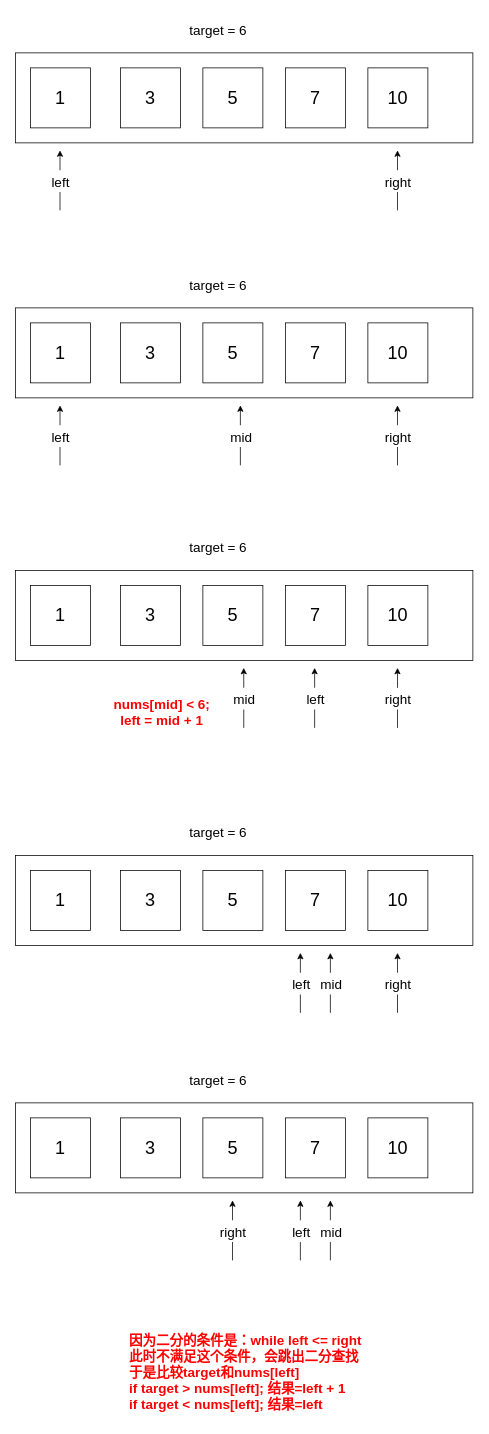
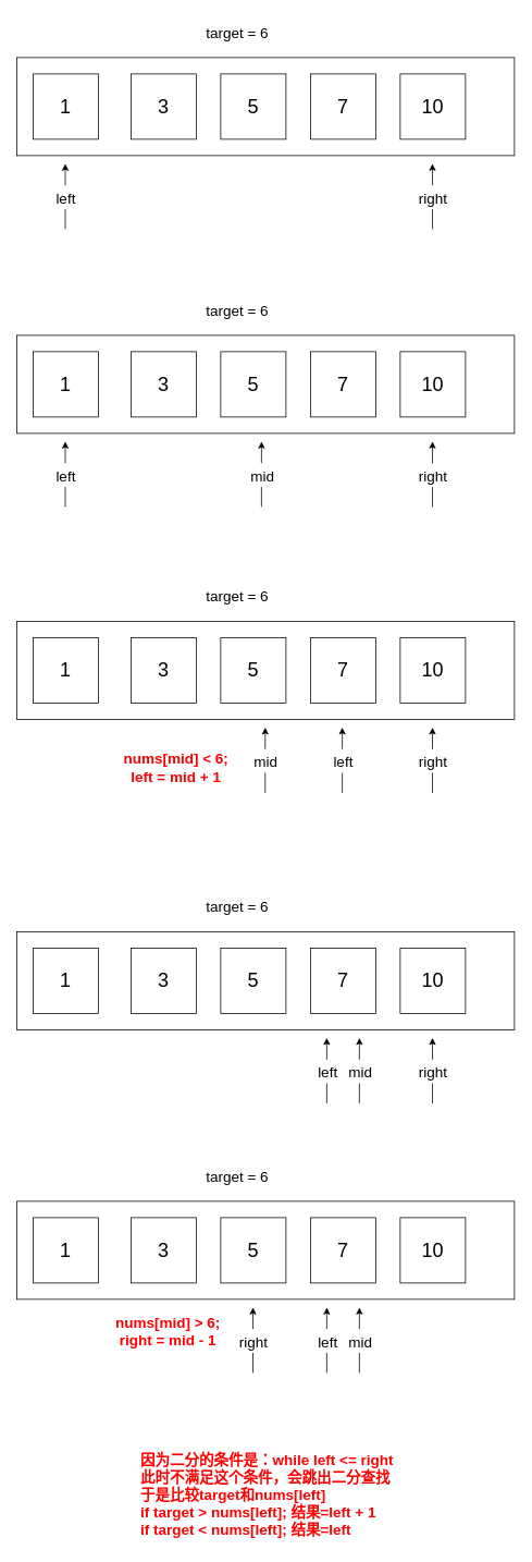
  <mxCell id="0" />
  <mxCell id="1" parent="0" />
  <mxCell id="2" value="" style="rounded=0;whiteSpace=wrap;html=1;" vertex="1" parent="1"><mxGeometry x="20" y="70" width="610" height="120" as="geometry" /></mxCell>
  <mxCell id="3" value="&lt;font style=&quot;font-size: 24px;&quot;&gt;1&lt;/font&gt;" style="whiteSpace=wrap;html=1;aspect=fixed;" vertex="1" parent="1"><mxGeometry y="90" width="80" height="80" as="geometry" x="40" /></mxCell>
  <mxCell id="4" value="&lt;font style=&quot;font-size: 24px;&quot;&gt;3&lt;/font&gt;" style="whiteSpace=wrap;html=1;aspect=fixed;" vertex="1" parent="1"><mxGeometry x="160" y="90" width="80" height="80" as="geometry" /></mxCell>
  <mxCell id="5" value="&lt;font style=&quot;font-size: 24px;&quot;&gt;5&lt;/font&gt;" style="whiteSpace=wrap;html=1;aspect=fixed;" vertex="1" parent="1"><mxGeometry x="270" y="90" width="80" height="80" as="geometry" /></mxCell>
  <mxCell id="6" value="&lt;font style=&quot;font-size: 24px;&quot;&gt;7&lt;/font&gt;" style="whiteSpace=wrap;html=1;aspect=fixed;" vertex="1" parent="1"><mxGeometry x="380" y="90" width="80" height="80" as="geometry" /></mxCell>
  <mxCell id="7" value="&lt;font style=&quot;font-size: 24px;&quot;&gt;10&lt;/font&gt;" style="whiteSpace=wrap;html=1;aspect=fixed;" vertex="1" parent="1"><mxGeometry x="490" y="90" width="80" height="80" as="geometry" /></mxCell>
  <mxCell id="8" value="" style="endArrow=classic;html=1;rounded=0;fontSize=24;" edge="1" parent="1"><mxGeometry width="50" height="50" relative="1" as="geometry"><mxPoint x="79.5" y="280" as="sourcePoint" /><mxPoint x="79.5" y="200" as="targetPoint" /></mxGeometry></mxCell>
  <mxCell id="9" value="&lt;span style=&quot;font-size: 18px;&quot;&gt;left&lt;/span&gt;" style="edgeLabel;html=1;align=center;verticalAlign=middle;resizable=0;points=[];fontSize=24;" vertex="1" connectable="0" parent="8"><mxGeometry x="-0.35" y="1" relative="1" as="geometry"><mxPoint x="1" y="-14" as="offset" /></mxGeometry></mxCell>
  <mxCell id="10" value="" style="endArrow=classic;html=1;rounded=0;fontSize=24;" edge="1" parent="1"><mxGeometry width="50" height="50" relative="1" as="geometry"><mxPoint x="529.5" y="280" as="sourcePoint" /><mxPoint x="529.5" y="200" as="targetPoint" /></mxGeometry></mxCell>
  <mxCell id="11" value="&lt;span style=&quot;font-size: 18px;&quot;&gt;right&lt;/span&gt;" style="edgeLabel;html=1;align=center;verticalAlign=middle;resizable=0;points=[];fontSize=24;" vertex="1" connectable="0" parent="10"><mxGeometry x="-0.35" y="1" relative="1" as="geometry"><mxPoint x="1" y="-14" as="offset" /></mxGeometry></mxCell>
  <mxCell id="12" value="target = 6" style="text;html=1;align=center;verticalAlign=middle;resizable=0;points=[];autosize=1;strokeColor=none;fillColor=none;fontSize=18;" vertex="1" parent="1"><mxGeometry x="240" y="20" width="100" height="40" as="geometry" /></mxCell>
  <mxCell id="13" value="" style="rounded=0;whiteSpace=wrap;html=1;" vertex="1" parent="1"><mxGeometry x="20" y="410" width="610" height="120" as="geometry" /></mxCell>
  <mxCell id="14" value="&lt;font style=&quot;font-size: 24px;&quot;&gt;1&lt;/font&gt;" style="whiteSpace=wrap;html=1;aspect=fixed;" vertex="1" parent="1"><mxGeometry y="430" width="80" height="80" as="geometry" x="40" /></mxCell>
  <mxCell id="15" value="&lt;font style=&quot;font-size: 24px;&quot;&gt;3&lt;/font&gt;" style="whiteSpace=wrap;html=1;aspect=fixed;" vertex="1" parent="1"><mxGeometry x="160" y="430" width="80" height="80" as="geometry" /></mxCell>
  <mxCell id="16" value="&lt;font style=&quot;font-size: 24px;&quot;&gt;5&lt;/font&gt;" style="whiteSpace=wrap;html=1;aspect=fixed;" vertex="1" parent="1"><mxGeometry x="270" y="430" width="80" height="80" as="geometry" /></mxCell>
  <mxCell id="17" value="&lt;font style=&quot;font-size: 24px;&quot;&gt;7&lt;/font&gt;" style="whiteSpace=wrap;html=1;aspect=fixed;" vertex="1" parent="1"><mxGeometry x="380" y="430" width="80" height="80" as="geometry" /></mxCell>
  <mxCell id="18" value="&lt;font style=&quot;font-size: 24px;&quot;&gt;10&lt;/font&gt;" style="whiteSpace=wrap;html=1;aspect=fixed;" vertex="1" parent="1"><mxGeometry x="490" y="430" width="80" height="80" as="geometry" /></mxCell>
  <mxCell id="19" value="" style="endArrow=classic;html=1;rounded=0;fontSize=24;" edge="1" parent="1"><mxGeometry width="50" height="50" relative="1" as="geometry"><mxPoint x="79.5" y="620" as="sourcePoint" /><mxPoint x="79.5" y="540" as="targetPoint" /></mxGeometry></mxCell>
  <mxCell id="20" value="&lt;span style=&quot;font-size: 18px;&quot;&gt;left&lt;/span&gt;" style="edgeLabel;html=1;align=center;verticalAlign=middle;resizable=0;points=[];fontSize=24;" vertex="1" connectable="0" parent="19"><mxGeometry x="-0.35" y="1" relative="1" as="geometry"><mxPoint x="1" y="-14" as="offset" /></mxGeometry></mxCell>
  <mxCell id="21" value="" style="endArrow=classic;html=1;rounded=0;fontSize=24;" edge="1" parent="1"><mxGeometry width="50" height="50" relative="1" as="geometry"><mxPoint x="529.5" y="620" as="sourcePoint" /><mxPoint x="529.5" y="540" as="targetPoint" /></mxGeometry></mxCell>
  <mxCell id="22" value="&lt;span style=&quot;font-size: 18px;&quot;&gt;right&lt;/span&gt;" style="edgeLabel;html=1;align=center;verticalAlign=middle;resizable=0;points=[];fontSize=24;" vertex="1" connectable="0" parent="21"><mxGeometry x="-0.35" y="1" relative="1" as="geometry"><mxPoint x="1" y="-14" as="offset" /></mxGeometry></mxCell>
  <mxCell id="23" value="target = 6" style="text;html=1;align=center;verticalAlign=middle;resizable=0;points=[];autosize=1;strokeColor=none;fillColor=none;fontSize=18;" vertex="1" parent="1"><mxGeometry x="240" y="360" width="100" height="40" as="geometry" /></mxCell>
  <mxCell id="24" value="" style="endArrow=classic;html=1;rounded=0;fontSize=24;" edge="1" parent="1"><mxGeometry width="50" height="50" relative="1" as="geometry"><mxPoint x="320" y="620" as="sourcePoint" /><mxPoint x="320" y="540" as="targetPoint" /></mxGeometry></mxCell>
  <mxCell id="25" value="&lt;span style=&quot;font-size: 18px;&quot;&gt;mid&lt;/span&gt;" style="edgeLabel;html=1;align=center;verticalAlign=middle;resizable=0;points=[];fontSize=24;" vertex="1" connectable="0" parent="24"><mxGeometry x="-0.35" y="1" relative="1" as="geometry"><mxPoint x="1" y="-14" as="offset" /></mxGeometry></mxCell>
  <mxCell id="26" value="" style="rounded=0;whiteSpace=wrap;html=1;" vertex="1" parent="1"><mxGeometry x="20" y="760" width="610" height="120" as="geometry" /></mxCell>
  <mxCell id="27" value="&lt;font style=&quot;font-size: 24px;&quot;&gt;1&lt;/font&gt;" style="whiteSpace=wrap;html=1;aspect=fixed;" vertex="1" parent="1"><mxGeometry y="780" width="80" height="80" as="geometry" x="40" /></mxCell>
  <mxCell id="28" value="&lt;font style=&quot;font-size: 24px;&quot;&gt;3&lt;/font&gt;" style="whiteSpace=wrap;html=1;aspect=fixed;" vertex="1" parent="1"><mxGeometry x="160" y="780" width="80" height="80" as="geometry" /></mxCell>
  <mxCell id="29" value="&lt;font style=&quot;font-size: 24px;&quot;&gt;5&lt;/font&gt;" style="whiteSpace=wrap;html=1;aspect=fixed;" vertex="1" parent="1"><mxGeometry x="270" y="780" width="80" height="80" as="geometry" /></mxCell>
  <mxCell id="30" value="&lt;font style=&quot;font-size: 24px;&quot;&gt;7&lt;/font&gt;" style="whiteSpace=wrap;html=1;aspect=fixed;" vertex="1" parent="1"><mxGeometry x="380" y="780" width="80" height="80" as="geometry" /></mxCell>
  <mxCell id="31" value="&lt;font style=&quot;font-size: 24px;&quot;&gt;10&lt;/font&gt;" style="whiteSpace=wrap;html=1;aspect=fixed;" vertex="1" parent="1"><mxGeometry x="490" y="780" width="80" height="80" as="geometry" /></mxCell>
  <mxCell id="32" value="" style="endArrow=classic;html=1;rounded=0;fontSize=24;" edge="1" parent="1"><mxGeometry width="50" height="50" relative="1" as="geometry"><mxPoint x="419" y="970" as="sourcePoint" /><mxPoint x="419" y="890" as="targetPoint" /></mxGeometry></mxCell>
  <mxCell id="33" value="&lt;span style=&quot;font-size: 18px;&quot;&gt;left&lt;/span&gt;" style="edgeLabel;html=1;align=center;verticalAlign=middle;resizable=0;points=[];fontSize=24;" vertex="1" connectable="0" parent="32"><mxGeometry x="-0.35" y="1" relative="1" as="geometry"><mxPoint x="1" y="-14" as="offset" /></mxGeometry></mxCell>
  <mxCell id="34" value="" style="endArrow=classic;html=1;rounded=0;fontSize=24;" edge="1" parent="1"><mxGeometry width="50" height="50" relative="1" as="geometry"><mxPoint x="529.5" y="970" as="sourcePoint" /><mxPoint x="529.5" y="890" as="targetPoint" /></mxGeometry></mxCell>
  <mxCell id="35" value="&lt;span style=&quot;font-size: 18px;&quot;&gt;right&lt;/span&gt;" style="edgeLabel;html=1;align=center;verticalAlign=middle;resizable=0;points=[];fontSize=24;" vertex="1" connectable="0" parent="34"><mxGeometry x="-0.35" y="1" relative="1" as="geometry"><mxPoint x="1" y="-14" as="offset" /></mxGeometry></mxCell>
  <mxCell id="36" value="target = 6" style="text;html=1;align=center;verticalAlign=middle;resizable=0;points=[];autosize=1;strokeColor=none;fillColor=none;fontSize=18;" vertex="1" parent="1"><mxGeometry x="240" y="710" width="100" height="40" as="geometry" /></mxCell>
- <mxCell id="37" value="&lt;font color=&quot;#ff0000&quot;&gt;&lt;b&gt;nums[mid] &amp;lt; 6;&lt;br&gt;left = mid + 1&lt;/b&gt;&lt;/font&gt;" style="text;html=1;align=center;verticalAlign=middle;resizable=0;points=[];autosize=1;strokeColor=none;fillColor=none;fontSize=18;" vertex="1" parent="1"><mxGeometry x="140" y="920" width="150" height="60" as="geometry" /></mxCell>
+ <mxCell id="37" value="&lt;font color=&quot;#ff0000&quot;&gt;&lt;b&gt;nums[mid] &amp;lt; 6;&lt;br&gt;left = mid + 1&lt;/b&gt;&lt;/font&gt;" style="text;html=1;align=center;verticalAlign=middle;resizable=0;points=[];autosize=1;strokeColor=none;fillColor=none;fontSize=18;" vertex="1" parent="1"><mxGeometry x="140" y="910" width="150" height="60" as="geometry" /></mxCell>
  <mxCell id="38" value="" style="rounded=0;whiteSpace=wrap;html=1;" vertex="1" parent="1"><mxGeometry x="20" y="1140" width="610" height="120" as="geometry" /></mxCell>
  <mxCell id="39" value="&lt;font style=&quot;font-size: 24px;&quot;&gt;1&lt;/font&gt;" style="whiteSpace=wrap;html=1;aspect=fixed;" vertex="1" parent="1"><mxGeometry y="1160" width="80" height="80" as="geometry" x="40" /></mxCell>
  <mxCell id="40" value="&lt;font style=&quot;font-size: 24px;&quot;&gt;3&lt;/font&gt;" style="whiteSpace=wrap;html=1;aspect=fixed;" vertex="1" parent="1"><mxGeometry x="160" y="1160" width="80" height="80" as="geometry" /></mxCell>
  <mxCell id="41" value="&lt;font style=&quot;font-size: 24px;&quot;&gt;5&lt;/font&gt;" style="whiteSpace=wrap;html=1;aspect=fixed;" vertex="1" parent="1"><mxGeometry x="270" y="1160" width="80" height="80" as="geometry" /></mxCell>
  <mxCell id="42" value="&lt;font style=&quot;font-size: 24px;&quot;&gt;7&lt;/font&gt;" style="whiteSpace=wrap;html=1;aspect=fixed;" vertex="1" parent="1"><mxGeometry x="380" y="1160" width="80" height="80" as="geometry" /></mxCell>
  <mxCell id="43" value="&lt;font style=&quot;font-size: 24px;&quot;&gt;10&lt;/font&gt;" style="whiteSpace=wrap;html=1;aspect=fixed;" vertex="1" parent="1"><mxGeometry x="490" y="1160" width="80" height="80" as="geometry" /></mxCell>
  <mxCell id="44" value="" style="endArrow=classic;html=1;rounded=0;fontSize=24;" edge="1" parent="1"><mxGeometry width="50" height="50" relative="1" as="geometry"><mxPoint x="400" y="1350" as="sourcePoint" /><mxPoint x="400" y="1270" as="targetPoint" /></mxGeometry></mxCell>
  <mxCell id="45" value="&lt;span style=&quot;font-size: 18px;&quot;&gt;left&lt;/span&gt;" style="edgeLabel;html=1;align=center;verticalAlign=middle;resizable=0;points=[];fontSize=24;" vertex="1" connectable="0" parent="44"><mxGeometry x="-0.35" y="1" relative="1" as="geometry"><mxPoint x="1" y="-14" as="offset" /></mxGeometry></mxCell>
  <mxCell id="46" value="" style="endArrow=classic;html=1;rounded=0;fontSize=24;" edge="1" parent="1"><mxGeometry width="50" height="50" relative="1" as="geometry"><mxPoint x="529.5" y="1350" as="sourcePoint" /><mxPoint x="529.5" y="1270" as="targetPoint" /></mxGeometry></mxCell>
  <mxCell id="47" value="&lt;span style=&quot;font-size: 18px;&quot;&gt;right&lt;/span&gt;" style="edgeLabel;html=1;align=center;verticalAlign=middle;resizable=0;points=[];fontSize=24;" vertex="1" connectable="0" parent="46"><mxGeometry x="-0.35" y="1" relative="1" as="geometry"><mxPoint x="1" y="-14" as="offset" /></mxGeometry></mxCell>
  <mxCell id="48" value="target = 6" style="text;html=1;align=center;verticalAlign=middle;resizable=0;points=[];autosize=1;strokeColor=none;fillColor=none;fontSize=18;" vertex="1" parent="1"><mxGeometry x="240" y="1090" width="100" height="40" as="geometry" /></mxCell>
  <mxCell id="49" value="" style="endArrow=classic;html=1;rounded=0;fontSize=24;" edge="1" parent="1"><mxGeometry width="50" height="50" relative="1" as="geometry"><mxPoint x="440" y="1350" as="sourcePoint" /><mxPoint x="440" y="1270" as="targetPoint" /></mxGeometry></mxCell>
  <mxCell id="50" value="&lt;span style=&quot;font-size: 18px;&quot;&gt;mid&lt;/span&gt;" style="edgeLabel;html=1;align=center;verticalAlign=middle;resizable=0;points=[];fontSize=24;" vertex="1" connectable="0" parent="49"><mxGeometry x="-0.35" y="1" relative="1" as="geometry"><mxPoint x="1" y="-14" as="offset" /></mxGeometry></mxCell>
  <mxCell id="51" value="" style="rounded=0;whiteSpace=wrap;html=1;" vertex="1" parent="1"><mxGeometry x="20" y="1470" width="610" height="120" as="geometry" /></mxCell>
  <mxCell id="52" value="&lt;font style=&quot;font-size: 24px;&quot;&gt;1&lt;/font&gt;" style="whiteSpace=wrap;html=1;aspect=fixed;" vertex="1" parent="1"><mxGeometry y="1490" width="80" height="80" as="geometry" x="40" /></mxCell>
  <mxCell id="53" value="&lt;font style=&quot;font-size: 24px;&quot;&gt;3&lt;/font&gt;" style="whiteSpace=wrap;html=1;aspect=fixed;" vertex="1" parent="1"><mxGeometry x="160" y="1490" width="80" height="80" as="geometry" /></mxCell>
  <mxCell id="54" value="&lt;font style=&quot;font-size: 24px;&quot;&gt;5&lt;/font&gt;" style="whiteSpace=wrap;html=1;aspect=fixed;" vertex="1" parent="1"><mxGeometry x="270" y="1490" width="80" height="80" as="geometry" /></mxCell>
  <mxCell id="55" value="&lt;font style=&quot;font-size: 24px;&quot;&gt;7&lt;/font&gt;" style="whiteSpace=wrap;html=1;aspect=fixed;" vertex="1" parent="1"><mxGeometry x="380" y="1490" width="80" height="80" as="geometry" /></mxCell>
  <mxCell id="56" value="&lt;font style=&quot;font-size: 24px;&quot;&gt;10&lt;/font&gt;" style="whiteSpace=wrap;html=1;aspect=fixed;" vertex="1" parent="1"><mxGeometry x="490" y="1490" width="80" height="80" as="geometry" /></mxCell>
  <mxCell id="57" value="" style="endArrow=classic;html=1;rounded=0;fontSize=24;" edge="1" parent="1"><mxGeometry width="50" height="50" relative="1" as="geometry"><mxPoint x="400" y="1680" as="sourcePoint" /><mxPoint x="400" y="1600" as="targetPoint" /></mxGeometry></mxCell>
  <mxCell id="58" value="&lt;span style=&quot;font-size: 18px;&quot;&gt;left&lt;/span&gt;" style="edgeLabel;html=1;align=center;verticalAlign=middle;resizable=0;points=[];fontSize=24;" vertex="1" connectable="0" parent="57"><mxGeometry x="-0.35" y="1" relative="1" as="geometry"><mxPoint x="1" y="-14" as="offset" /></mxGeometry></mxCell>
  <mxCell id="59" value="" style="endArrow=classic;html=1;rounded=0;fontSize=24;" edge="1" parent="1"><mxGeometry width="50" height="50" relative="1" as="geometry"><mxPoint x="309.5" y="1680" as="sourcePoint" /><mxPoint x="309.5" y="1600" as="targetPoint" /></mxGeometry></mxCell>
  <mxCell id="60" value="&lt;span style=&quot;font-size: 18px;&quot;&gt;right&lt;/span&gt;" style="edgeLabel;html=1;align=center;verticalAlign=middle;resizable=0;points=[];fontSize=24;" vertex="1" connectable="0" parent="59"><mxGeometry x="-0.35" y="1" relative="1" as="geometry"><mxPoint x="1" y="-14" as="offset" /></mxGeometry></mxCell>
  <mxCell id="61" value="target = 6" style="text;html=1;align=center;verticalAlign=middle;resizable=0;points=[];autosize=1;strokeColor=none;fillColor=none;fontSize=18;" vertex="1" parent="1"><mxGeometry x="240" y="1420" width="100" height="40" as="geometry" /></mxCell>
  <mxCell id="62" value="" style="endArrow=classic;html=1;rounded=0;fontSize=24;" edge="1" parent="1"><mxGeometry width="50" height="50" relative="1" as="geometry"><mxPoint x="440" y="1680" as="sourcePoint" /><mxPoint x="440" y="1600" as="targetPoint" /></mxGeometry></mxCell>
  <mxCell id="63" value="&lt;span style=&quot;font-size: 18px;&quot;&gt;mid&lt;/span&gt;" style="edgeLabel;html=1;align=center;verticalAlign=middle;resizable=0;points=[];fontSize=24;" vertex="1" connectable="0" parent="62"><mxGeometry x="-0.35" y="1" relative="1" as="geometry"><mxPoint x="1" y="-14" as="offset" /></mxGeometry></mxCell>
+ <mxCell id="64" value="&lt;font color=&quot;#ff0000&quot;&gt;&lt;b&gt;nums[mid] &amp;gt; 6;&lt;br&gt;right = mid - 1&lt;/b&gt;&lt;/font&gt;" style="text;html=1;align=center;verticalAlign=middle;resizable=0;points=[];autosize=1;strokeColor=none;fillColor=none;fontSize=18;" vertex="1" parent="1"><mxGeometry x="130" y="1600" width="150" height="60" as="geometry" /></mxCell>
  <mxCell id="65" value="" style="endArrow=classic;html=1;rounded=0;fontSize=24;" edge="1" parent="1"><mxGeometry width="50" height="50" relative="1" as="geometry"><mxPoint x="324.5" y="970" as="sourcePoint" /><mxPoint x="324.5" y="890" as="targetPoint" /></mxGeometry></mxCell>
  <mxCell id="66" value="&lt;span style=&quot;font-size: 18px;&quot;&gt;mid&lt;/span&gt;" style="edgeLabel;html=1;align=center;verticalAlign=middle;resizable=0;points=[];fontSize=24;" vertex="1" connectable="0" parent="65"><mxGeometry x="-0.35" y="1" relative="1" as="geometry"><mxPoint x="1" y="-14" as="offset" /></mxGeometry></mxCell>
  <mxCell id="67" value="&lt;b&gt;因为二分的条件是：while left &amp;lt;= right&lt;br&gt;此时不满足这个条件，会跳出二分查找&lt;br&gt;于是比较target和nums[left]&lt;br&gt;if target &amp;gt; nums[left]; 结果=left + 1&lt;br&gt;if target &amp;lt; nums[left]; 结果=left&lt;/b&gt;" style="text;html=1;align=left;verticalAlign=middle;resizable=0;points=[];autosize=1;strokeColor=none;fillColor=none;fontSize=18;fontColor=#FF0000;" vertex="1" parent="1"><mxGeometry x="170" y="1770" width="330" height="120" as="geometry" /></mxCell>
